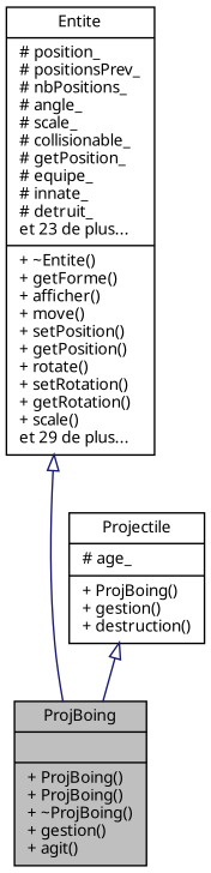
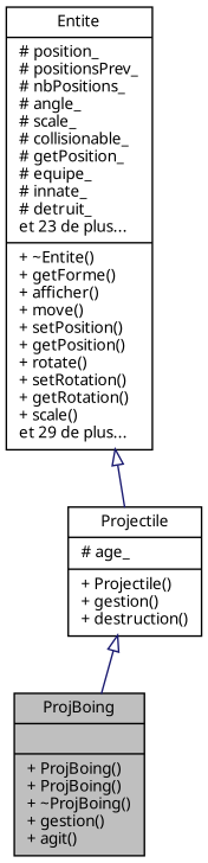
  digraph {
    fontname="Noto Sans"
    node [color=black fillcolor=white fontname="Noto Sans" fontsize=10 shape=record style=filled]
    edge [arrowtail=onormal color=midnightblue dir=back fontname="Noto Sans" fontsize=10 labelfontname=Helvetica labelfontsize=10 style=solid]
    n1 [fillcolor=grey75 fontcolor=black height=0.2 label="{ProjBoing\n||+ ProjBoing()\l+ ProjBoing()\l+ ~ProjBoing()\l+ gestion()\l+ agit()\l}" width=0.4]
-   n2 [height=0.2 label="{Projectile\n|# age_\l|+ ProjBoing()\l+ gestion()\l+ destruction()\l}" width=0.4]
+   n2 [height=0.2 label="{Projectile\n|# age_\l|+ Projectile()\l+ gestion()\l+ destruction()\l}" width=0.4]
    n3 [height=0.2 label="{Entite\n|# position_\l# positionsPrev_\l# nbPositions_\l# angle_\l# scale_\l# collisionable_\l# getPosition_\l# equipe_\l# innate_\l# detruit_\let 23 de plus...\l|+ ~Entite()\l+ getForme()\l+ afficher()\l+ move()\l+ setPosition()\l+ getPosition()\l+ rotate()\l+ setRotation()\l+ getRotation()\l+ scale()\let 29 de plus...\l}" width=0.4]
    n2 -> n1
-   n3 -> n1
+   n3 -> n2
  }
